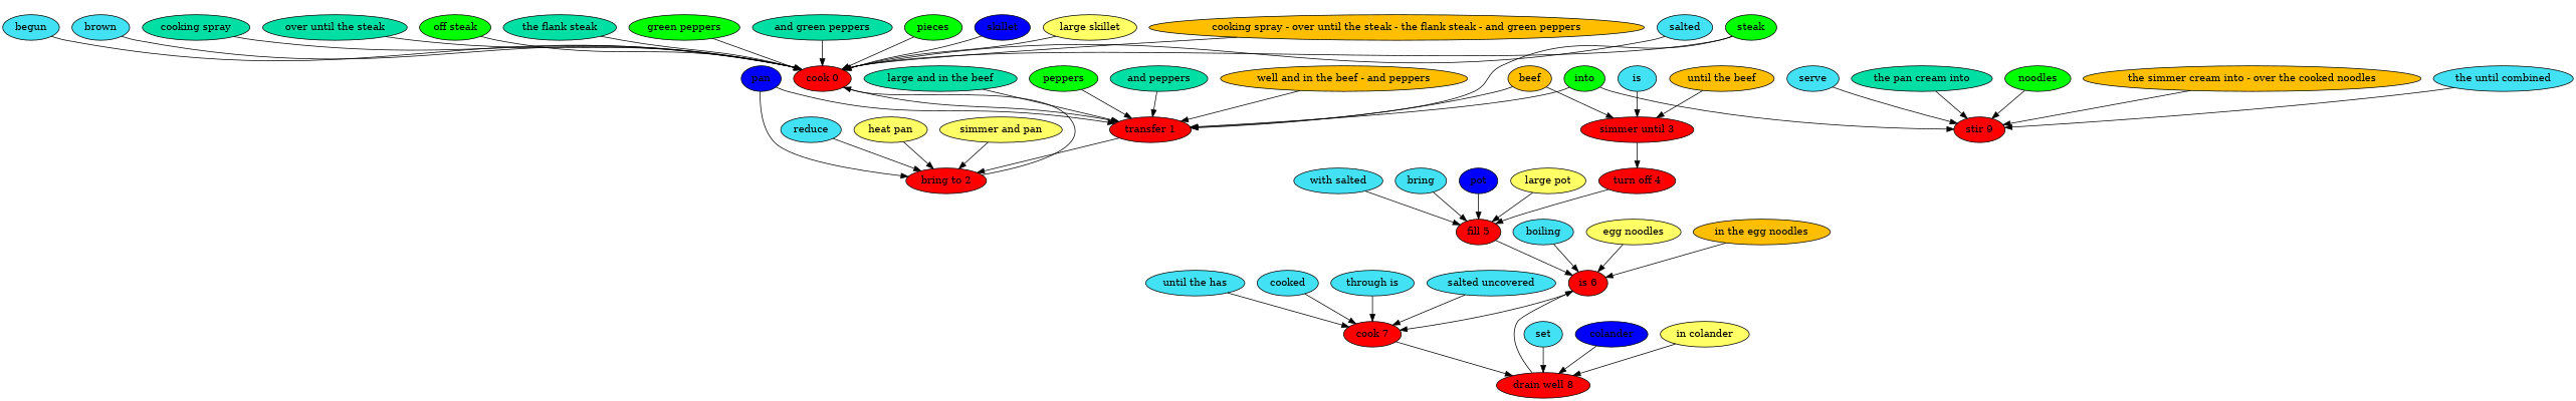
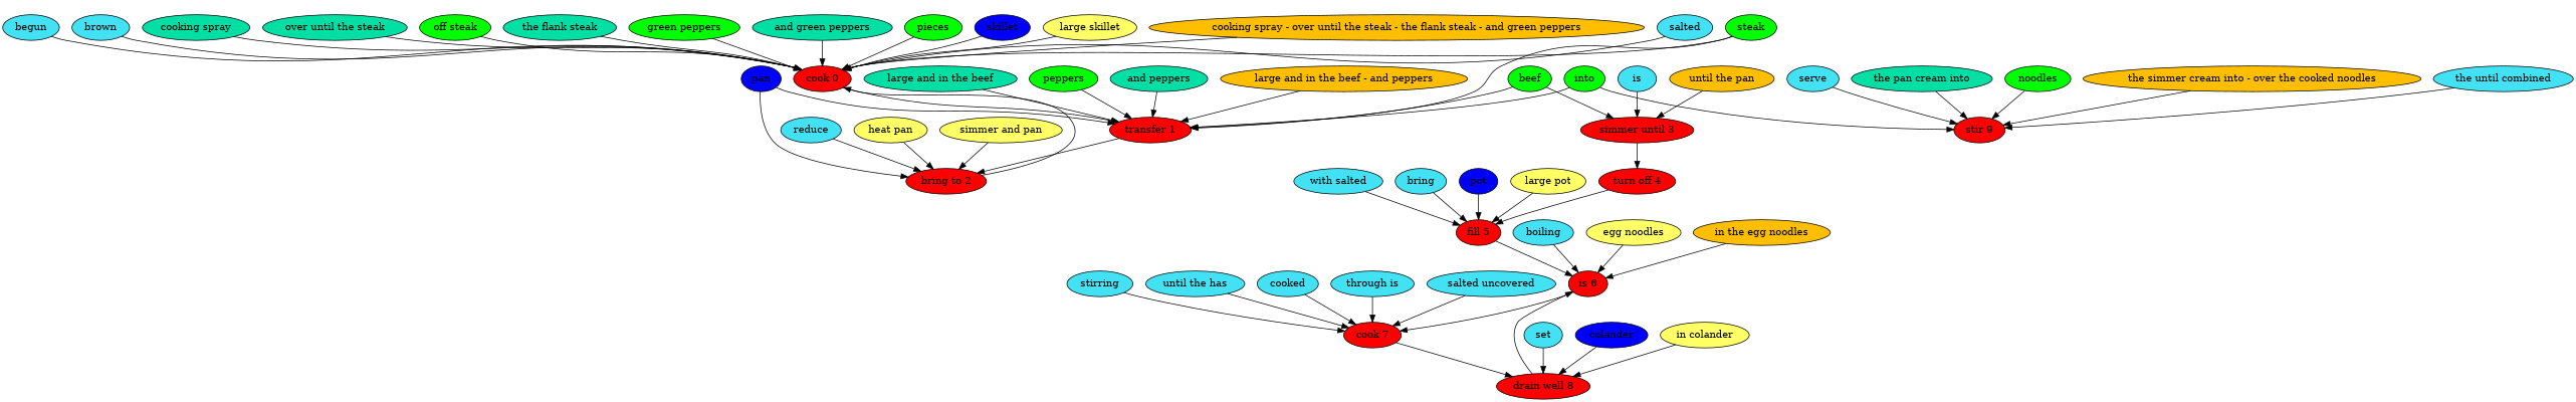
  digraph {
    node [fillcolor="#42e2f4" style=filled]
    "cook 0" [fillcolor=red]
    "transfer 1" [fillcolor=red]
    "bring to 2" [fillcolor=red]
    n4 [label=salted]
    begun
    brown
    "cooking spray" [fillcolor="#01DFA5"]
    steak [fillcolor=green]
    "over until the steak" [fillcolor="#01DFA5"]
    n10 [fillcolor=green label="off steak"]
    "the flank steak" [fillcolor="#01DFA5"]
    "green peppers" [fillcolor=green]
    "and green peppers" [fillcolor="#01DFA5"]
    pieces [fillcolor=green]
    skillet [fillcolor="#0000ff"]
    "large skillet" [fillcolor="#ffff66"]
    "cooking spray - over until the steak - the flank steak - and green peppers" [fillcolor="#FFBF00"]
-   beef [fillcolor="#FFBF00"]
+   beef [fillcolor=green]
    "simmer until 3" [fillcolor=red]
    "turn off 4" [fillcolor=red]
    "large and in the beef" [fillcolor="#01DFA5"]
    peppers [fillcolor=green]
    "and peppers" [fillcolor="#01DFA5"]
    into [fillcolor=green]
    "stir 9" [fillcolor=red]
    pan [fillcolor="#0000ff"]
-   "large and in the beef - and peppers" [fillcolor="#FFBF00" label="well and in the beef - and peppers"]
+   "large and in the beef - and peppers" [fillcolor="#FFBF00"]
    reduce
    "heat pan" [fillcolor="#ffff66"]
    "simmer and pan" [fillcolor="#ffff66"]
    "fill 5" [fillcolor=red]
    is
-   "until the beef" [fillcolor="#FFBF00"]
+   "until the beef" [fillcolor="#FFBF00" label="until the pan"]
    "is 6" [fillcolor=red]
    "cook 7" [fillcolor=red]
    "with salted"
    bring
    pot [fillcolor="#0000ff"]
    "large pot" [fillcolor="#ffff66"]
    "drain well 8" [fillcolor=red]
    boiling
    "egg noodles" [fillcolor="#ffff66"]
    "in the egg noodles" [fillcolor="#FFBF00"]
    n44 [label="salted uncovered"]
+   stirring
    "until the has"
    cooked
    "through is"
    set
    colander [fillcolor="#0000ff"]
    "in colander" [fillcolor="#ffff66"]
    "the until combined"
    serve
    n54 [fillcolor="#01DFA5" label="the pan cream into"]
    noodles [fillcolor=green]
    n56 [fillcolor="#FFBF00" label="the simmer cream into - over the cooked noodles"]
    "cook 0" -> "transfer 1"
    "transfer 1" -> "bring to 2"
    "bring to 2" -> "cook 0"
    n4 -> "cook 0"
    begun -> "cook 0"
    brown -> "cook 0"
    "cooking spray" -> "cook 0"
    steak -> "cook 0"
    steak -> "transfer 1"
    "over until the steak" -> "cook 0"
    n10 -> "cook 0"
    "the flank steak" -> "cook 0"
    "green peppers" -> "cook 0"
    "and green peppers" -> "cook 0"
    pieces -> "cook 0"
    skillet -> "cook 0"
    "large skillet" -> "cook 0"
    "cooking spray - over until the steak - the flank steak - and green peppers" -> "cook 0"
    beef -> "transfer 1"
    beef -> "simmer until 3"
    "simmer until 3" -> "turn off 4"
    "turn off 4" -> "fill 5"
    "large and in the beef" -> "transfer 1"
    peppers -> "transfer 1"
    "and peppers" -> "transfer 1"
    into -> "transfer 1"
    into -> "stir 9"
    pan -> "transfer 1"
    pan -> "bring to 2"
    "large and in the beef - and peppers" -> "transfer 1"
    reduce -> "bring to 2"
    "heat pan" -> "bring to 2"
    "simmer and pan" -> "bring to 2"
    "fill 5" -> "is 6"
    is -> "simmer until 3"
    "until the beef" -> "simmer until 3"
    "is 6" -> "cook 7"
    "cook 7" -> "drain well 8"
    "with salted" -> "fill 5"
    bring -> "fill 5"
    pot -> "fill 5"
    "large pot" -> "fill 5"
    "drain well 8" -> "is 6"
    boiling -> "is 6"
    "egg noodles" -> "is 6"
    "in the egg noodles" -> "is 6"
    n44 -> "cook 7"
+   stirring -> "cook 7"
    "until the has" -> "cook 7"
    cooked -> "cook 7"
    "through is" -> "cook 7"
    set -> "drain well 8"
    colander -> "drain well 8"
    "in colander" -> "drain well 8"
    "the until combined" -> "stir 9"
    serve -> "stir 9"
    n54 -> "stir 9"
    noodles -> "stir 9"
    n56 -> "stir 9"
  }
